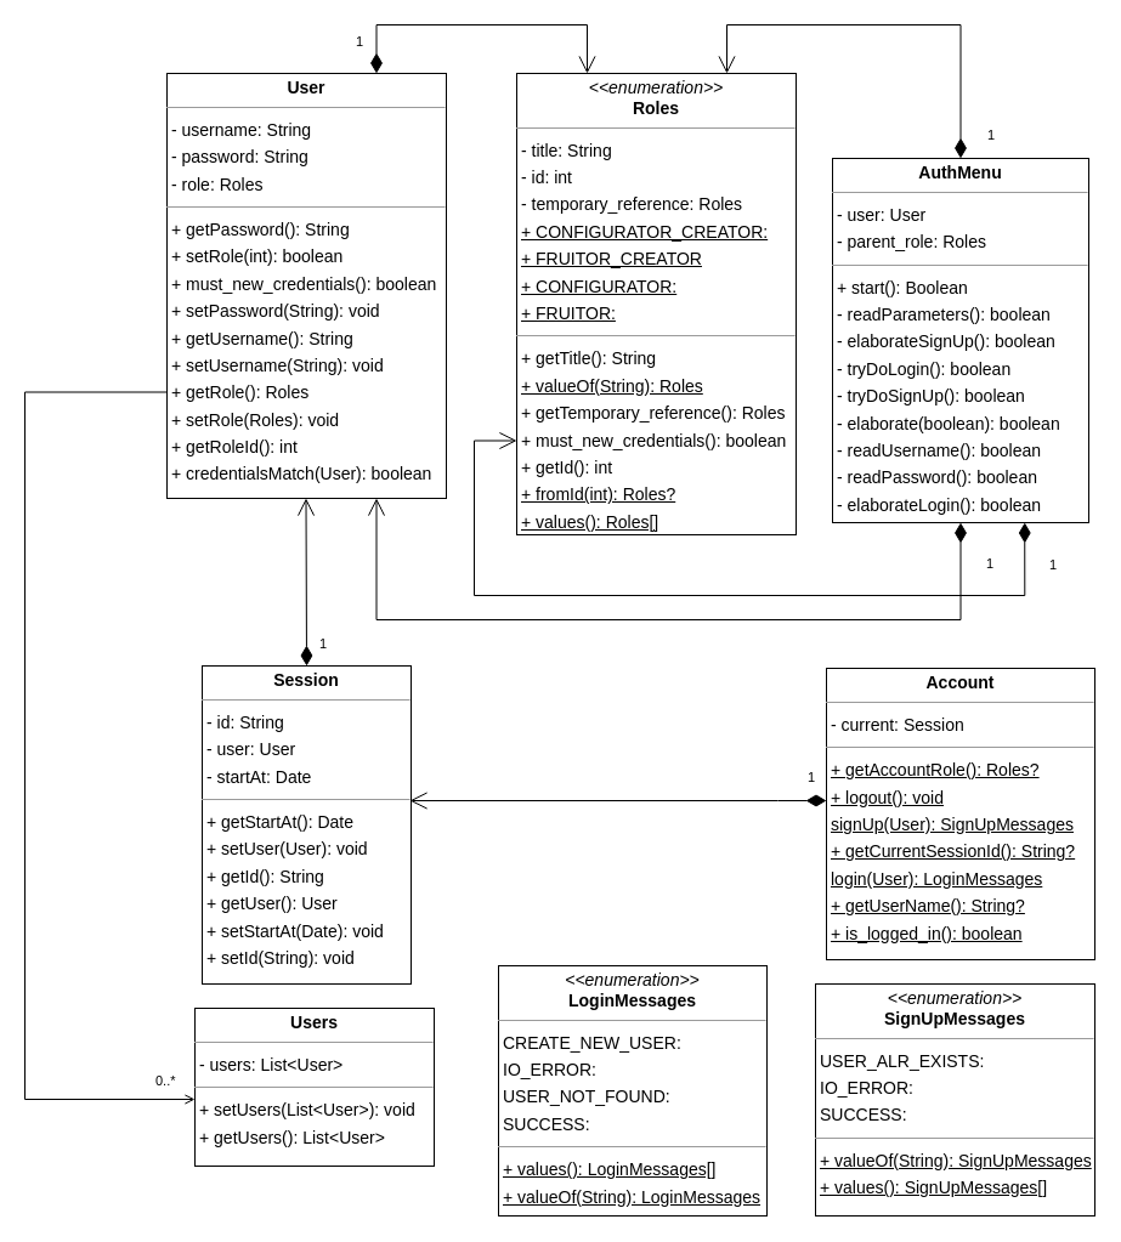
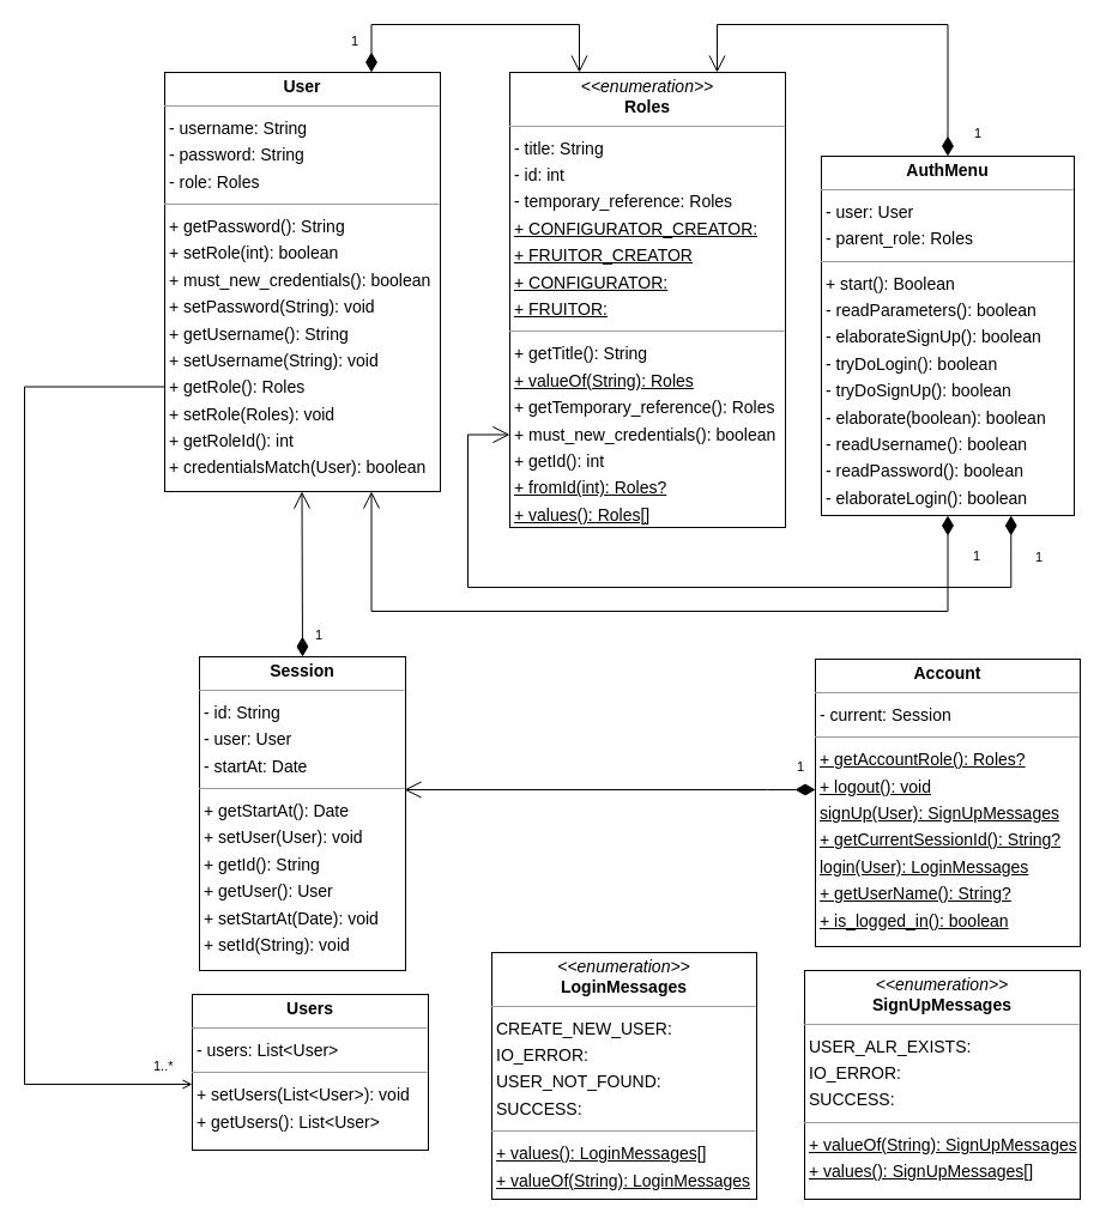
  <mxCell id="0" />
  <mxCell id="1" parent="0" />
  <mxCell id="2" value="&lt;p style=&quot;margin:0px;margin-top:4px;text-align:center;&quot;&gt;&lt;b&gt;Account&lt;/b&gt;&lt;/p&gt;&lt;hr size=&quot;1&quot;&gt;&lt;p style=&quot;margin:0 0 0 4px;line-height:1.6;&quot;&gt;- current: Session&lt;/p&gt;&lt;hr size=&quot;1&quot;&gt;&lt;p style=&quot;margin:0 0 0 4px;line-height:1.6;&quot;&gt;&lt;u&gt;+ getAccountRole(): Roles?&lt;br&gt;+ logout(): void&lt;br&gt;signUp(User): SignUpMessages&lt;br&gt;+ getCurrentSessionId(): String?&lt;br&gt;login(User): LoginMessages&lt;br&gt;+ getUserName(): String?&lt;br&gt;+ is_logged_in(): boolean&lt;/u&gt;&lt;/p&gt;" style="verticalAlign=top;align=left;overflow=fill;fontSize=14;fontFamily=Helvetica;html=1;rounded=0;shadow=0;comic=0;labelBackgroundColor=none;strokeWidth=1;" parent="1" vertex="1"><mxGeometry x="680" y="550" width="221" height="240" as="geometry" /></mxCell>
  <mxCell id="3" value="&lt;p style=&quot;margin:0px;margin-top:4px;text-align:center;&quot;&gt;&lt;b&gt;AuthMenu&lt;/b&gt;&lt;/p&gt;&lt;hr size=&quot;1&quot;&gt;&lt;p style=&quot;margin:0 0 0 4px;line-height:1.6;&quot;&gt;- user: User&lt;br&gt;- parent_role: Roles&lt;/p&gt;&lt;hr size=&quot;1&quot;&gt;&lt;p style=&quot;margin:0 0 0 4px;line-height:1.6;&quot;&gt;+ start(): Boolean&lt;br&gt;- readParameters(): boolean&lt;br&gt;- elaborateSignUp(): boolean&lt;br&gt;- tryDoLogin(): boolean&lt;br&gt;- tryDoSignUp(): boolean&lt;br&gt;- elaborate(boolean): boolean&lt;br&gt;- readUsername(): boolean&lt;br&gt;- readPassword(): boolean&lt;br&gt;- elaborateLogin(): boolean&lt;/p&gt;" style="verticalAlign=top;align=left;overflow=fill;fontSize=14;fontFamily=Helvetica;html=1;rounded=0;shadow=0;comic=0;labelBackgroundColor=none;strokeWidth=1;" parent="1" vertex="1"><mxGeometry x="685" y="130" width="211" height="300" as="geometry" /></mxCell>
  <mxCell id="4" value="&lt;p style=&quot;margin:0px;margin-top:4px;text-align:center;&quot;&gt;&lt;i&gt;&amp;lt;&amp;lt;enumeration&amp;gt;&amp;gt;&lt;/i&gt;&lt;br&gt;&lt;b&gt;LoginMessages&lt;/b&gt;&lt;/p&gt;&lt;hr size=&quot;1&quot;&gt;&lt;p style=&quot;margin:0 0 0 4px;line-height:1.6;&quot;&gt;CREATE_NEW_USER: &lt;br&gt;IO_ERROR: &lt;br&gt;USER_NOT_FOUND: &lt;br&gt;SUCCESS: &lt;/p&gt;&lt;hr size=&quot;1&quot;&gt;&lt;p style=&quot;margin:0 0 0 4px;line-height:1.6;&quot;&gt;&lt;u&gt;+ values(): LoginMessages[]&lt;br&gt;+ valueOf(String): LoginMessages&lt;/u&gt;&lt;/p&gt;" style="verticalAlign=top;align=left;overflow=fill;fontSize=14;fontFamily=Helvetica;html=1;rounded=0;shadow=0;comic=0;labelBackgroundColor=none;strokeWidth=1;" parent="1" vertex="1"><mxGeometry x="410" y="795" width="221" height="206" as="geometry" /></mxCell>
  <mxCell id="5" value="&lt;p style=&quot;margin:0px;margin-top:4px;text-align:center;&quot;&gt;&lt;i&gt;&amp;lt;&amp;lt;enumeration&amp;gt;&amp;gt;&lt;/i&gt;&lt;br&gt;&lt;b&gt;Roles&lt;/b&gt;&lt;/p&gt;&lt;hr size=&quot;1&quot;&gt;&lt;p style=&quot;margin:0 0 0 4px;line-height:1.6;&quot;&gt;- title: String&lt;br&gt;- id: int&lt;br&gt;- temporary_reference: Roles&lt;br&gt;&lt;u&gt;+ CONFIGURATOR_CREATOR:&lt;/u&gt;&lt;/p&gt;&lt;p style=&quot;margin:0 0 0 4px;line-height:1.6;&quot;&gt;&lt;u&gt;+ FRUITOR_CREATOR&lt;br&gt;+ CONFIGURATOR: &lt;/u&gt;&lt;/p&gt;&lt;p style=&quot;margin:0 0 0 4px;line-height:1.6;&quot;&gt;&lt;u&gt;+ FRUITOR:&lt;/u&gt;&lt;/p&gt;&lt;hr size=&quot;1&quot;&gt;&lt;p style=&quot;margin:0 0 0 4px;line-height:1.6;&quot;&gt;+ getTitle(): String&lt;br&gt;&lt;u&gt;+ valueOf(String): Roles&lt;/u&gt;&lt;br&gt;+ getTemporary_reference(): Roles&lt;br&gt;+ must_new_credentials(): boolean&lt;br&gt;+ getId(): int&lt;br&gt;&lt;u&gt;+ fromId(int): Roles?&lt;/u&gt;&lt;br&gt;&lt;u&gt;+ values(): Roles[]&lt;/u&gt;&lt;/p&gt;" style="verticalAlign=top;align=left;overflow=fill;fontSize=14;fontFamily=Helvetica;html=1;rounded=0;shadow=0;comic=0;labelBackgroundColor=none;strokeWidth=1;" parent="1" vertex="1"><mxGeometry x="425" y="60" width="230" height="380" as="geometry" /></mxCell>
  <mxCell id="6" value="&lt;p style=&quot;margin:0px;margin-top:4px;text-align:center;&quot;&gt;&lt;b&gt;Session&lt;/b&gt;&lt;/p&gt;&lt;hr size=&quot;1&quot;&gt;&lt;p style=&quot;margin:0 0 0 4px;line-height:1.6;&quot;&gt;- id: String&lt;br&gt;- user: User&lt;br&gt;- startAt: Date&lt;/p&gt;&lt;hr size=&quot;1&quot;&gt;&lt;p style=&quot;margin:0 0 0 4px;line-height:1.6;&quot;&gt;+ getStartAt(): Date&lt;br&gt;+ setUser(User): void&lt;br&gt;+ getId(): String&lt;br&gt;+ getUser(): User&lt;br&gt;+ setStartAt(Date): void&lt;br&gt;+ setId(String): void&lt;/p&gt;" style="verticalAlign=top;align=left;overflow=fill;fontSize=14;fontFamily=Helvetica;html=1;rounded=0;shadow=0;comic=0;labelBackgroundColor=none;strokeWidth=1;" parent="1" vertex="1"><mxGeometry x="166" y="548" width="172" height="262" as="geometry" /></mxCell>
  <mxCell id="7" value="&lt;p style=&quot;margin:0px;margin-top:4px;text-align:center;&quot;&gt;&lt;i&gt;&amp;lt;&amp;lt;enumeration&amp;gt;&amp;gt;&lt;/i&gt;&lt;br&gt;&lt;b&gt;SignUpMessages&lt;/b&gt;&lt;/p&gt;&lt;hr size=&quot;1&quot;&gt;&lt;p style=&quot;margin:0 0 0 4px;line-height:1.6;&quot;&gt;USER_ALR_EXISTS: &lt;br&gt;IO_ERROR: &lt;br&gt;SUCCESS: &lt;/p&gt;&lt;hr size=&quot;1&quot;&gt;&lt;p style=&quot;margin:0 0 0 4px;line-height:1.6;&quot;&gt;&lt;u&gt;+ valueOf(String): SignUpMessages&lt;/u&gt;&lt;br&gt;&lt;u&gt;+ values(): SignUpMessages[]&lt;/u&gt;&lt;/p&gt;" style="verticalAlign=top;align=left;overflow=fill;fontSize=14;fontFamily=Helvetica;html=1;rounded=0;shadow=0;comic=0;labelBackgroundColor=none;strokeWidth=1;" parent="1" vertex="1"><mxGeometry x="671" y="810" width="230" height="191" as="geometry" /></mxCell>
  <mxCell id="8" value="&lt;p style=&quot;margin:0px;margin-top:4px;text-align:center;&quot;&gt;&lt;b&gt;User&lt;/b&gt;&lt;/p&gt;&lt;hr size=&quot;1&quot;&gt;&lt;p style=&quot;margin:0 0 0 4px;line-height:1.6;&quot;&gt;- username: String&lt;br&gt;- password: String&lt;br&gt;- role: Roles&lt;/p&gt;&lt;hr size=&quot;1&quot;&gt;&lt;p style=&quot;margin:0 0 0 4px;line-height:1.6;&quot;&gt;+ getPassword(): String&lt;br&gt;+ setRole(int): boolean&lt;br&gt;+ must_new_credentials(): boolean&lt;br&gt;+ setPassword(String): void&lt;br&gt;+ getUsername(): String&lt;br&gt;+ setUsername(String): void&lt;br&gt;+ getRole(): Roles&lt;br&gt;+ setRole(Roles): void&lt;br&gt;+ getRoleId(): int&lt;br&gt;+ credentialsMatch(User): boolean&lt;/p&gt;" style="verticalAlign=top;align=left;overflow=fill;fontSize=14;fontFamily=Helvetica;html=1;rounded=0;shadow=0;comic=0;labelBackgroundColor=none;strokeWidth=1;" parent="1" vertex="1"><mxGeometry x="137" y="60" width="230" height="350" as="geometry" /></mxCell>
  <mxCell id="9" value="&lt;p style=&quot;margin:0px;margin-top:4px;text-align:center;&quot;&gt;&lt;b&gt;Users&lt;/b&gt;&lt;/p&gt;&lt;hr size=&quot;1&quot;&gt;&lt;p style=&quot;margin:0 0 0 4px;line-height:1.6;&quot;&gt;- users: List&amp;lt;User&amp;gt;&lt;/p&gt;&lt;hr size=&quot;1&quot;&gt;&lt;p style=&quot;margin:0 0 0 4px;line-height:1.6;&quot;&gt;+ setUsers(List&amp;lt;User&amp;gt;): void&lt;br&gt;+ getUsers(): List&amp;lt;User&amp;gt;&lt;/p&gt;" style="verticalAlign=top;align=left;overflow=fill;fontSize=14;fontFamily=Helvetica;html=1;rounded=0;shadow=0;comic=0;labelBackgroundColor=none;strokeWidth=1;" parent="1" vertex="1"><mxGeometry x="160" y="830" width="197" height="130" as="geometry" /></mxCell>
- <mxCell id="10" value="0..*" style="edgeLabel;resizable=0;html=1;align=left;verticalAlign=top;strokeColor=default;" parent="1" vertex="1" connectable="0"><mxGeometry x="530" y="560" as="geometry"><mxPoint x="-404" y="317" as="offset" /></mxGeometry></mxCell>
+ <mxCell id="10" value="1..*" style="edgeLabel;resizable=0;html=1;align=left;verticalAlign=top;strokeColor=default;" parent="1" vertex="1" connectable="0"><mxGeometry x="530" y="560" as="geometry"><mxPoint x="-404" y="317" as="offset" /></mxGeometry></mxCell>
  <mxCell id="11" style="edgeStyle=orthogonalEdgeStyle;rounded=0;orthogonalLoop=1;jettySize=auto;html=1;exitX=0;exitY=0.75;exitDx=0;exitDy=0;entryX=0;entryY=0.5;entryDx=0;entryDy=0;endArrow=open;endFill=0;" edge="1" parent="1"><mxGeometry relative="1" as="geometry"><mxPoint x="160" y="905" as="targetPoint" /><Array as="points"><mxPoint x="20" y="323" /><mxPoint x="20" y="905" /></Array><mxPoint x="137" y="322.5" as="sourcePoint" /></mxGeometry></mxCell>
  <mxCell id="12" value="1" style="endArrow=open;html=1;endSize=12;startArrow=diamondThin;startSize=14;startFill=1;edgeStyle=orthogonalEdgeStyle;align=left;verticalAlign=bottom;rounded=0;exitX=0.75;exitY=1;exitDx=0;exitDy=0;entryX=0;entryY=0.75;entryDx=0;entryDy=0;" edge="1" parent="1"><mxGeometry x="-0.871" y="19" relative="1" as="geometry"><mxPoint x="843.25" y="430" as="sourcePoint" /><mxPoint x="425" y="362.5" as="targetPoint" /><Array as="points"><mxPoint x="843" y="490" /><mxPoint x="390" y="490" /><mxPoint x="390" y="363" /></Array><mxPoint as="offset" /></mxGeometry></mxCell>
  <mxCell id="13" value="1" style="endArrow=open;html=1;endSize=12;startArrow=diamondThin;startSize=14;startFill=1;edgeStyle=orthogonalEdgeStyle;align=left;verticalAlign=bottom;rounded=0;exitX=0.5;exitY=1;exitDx=0;exitDy=0;entryX=0.75;entryY=1;entryDx=0;entryDy=0;" edge="1" parent="1"><mxGeometry x="-0.871" y="19" relative="1" as="geometry"><mxPoint x="790.5" y="430" as="sourcePoint" /><mxPoint x="309.5" y="410" as="targetPoint" /><Array as="points"><mxPoint x="791" y="510" /><mxPoint x="310" y="510" /></Array><mxPoint as="offset" /></mxGeometry></mxCell>
  <mxCell id="14" value="1" style="endArrow=open;html=1;endSize=12;startArrow=diamondThin;startSize=14;startFill=1;edgeStyle=orthogonalEdgeStyle;align=left;verticalAlign=bottom;rounded=0;entryX=1;entryY=0.5;entryDx=0;entryDy=0;exitX=0;exitY=0.5;exitDx=0;exitDy=0;" edge="1" parent="1"><mxGeometry x="-0.898" y="-10" relative="1" as="geometry"><mxPoint x="680" y="659" as="sourcePoint" /><mxPoint x="337" y="659" as="targetPoint" /><Array as="points"><mxPoint x="640" y="659" /><mxPoint x="640" y="659" /></Array><mxPoint as="offset" /></mxGeometry></mxCell>
  <mxCell id="15" value="1" style="endArrow=open;html=1;endSize=12;startArrow=diamondThin;startSize=14;startFill=1;edgeStyle=orthogonalEdgeStyle;align=left;verticalAlign=bottom;rounded=0;exitX=0.5;exitY=0;exitDx=0;exitDy=0;entryX=0.5;entryY=1;entryDx=0;entryDy=0;" edge="1" parent="1" source="6"><mxGeometry x="-0.865" y="-9" relative="1" as="geometry"><mxPoint x="252" y="558" as="sourcePoint" /><mxPoint x="251.5" y="410" as="targetPoint" /><mxPoint as="offset" /><Array as="points" /></mxGeometry></mxCell>
  <mxCell id="16" value="1" style="endArrow=open;html=1;endSize=12;startArrow=diamondThin;startSize=14;startFill=1;edgeStyle=orthogonalEdgeStyle;align=left;verticalAlign=bottom;rounded=0;exitX=0.5;exitY=0;exitDx=0;exitDy=0;" edge="1" parent="1"><mxGeometry x="-0.942" y="-19" relative="1" as="geometry"><mxPoint x="790.5" y="130" as="sourcePoint" /><mxPoint x="598" y="60" as="targetPoint" /><Array as="points"><mxPoint x="791" y="20" /><mxPoint x="598" y="20" /></Array><mxPoint x="1" as="offset" /></mxGeometry></mxCell>
  <mxCell id="17" value="1" style="endArrow=open;html=1;endSize=12;startArrow=diamondThin;startSize=14;startFill=1;edgeStyle=orthogonalEdgeStyle;align=left;verticalAlign=bottom;rounded=0;exitX=0.75;exitY=0;exitDx=0;exitDy=0;" edge="1" parent="1"><mxGeometry x="-0.863" y="19" relative="1" as="geometry"><mxPoint x="309.5" y="60" as="sourcePoint" /><mxPoint x="483" y="60" as="targetPoint" /><Array as="points"><mxPoint x="309" y="20" /><mxPoint x="483" y="20" /></Array><mxPoint as="offset" /></mxGeometry></mxCell>
